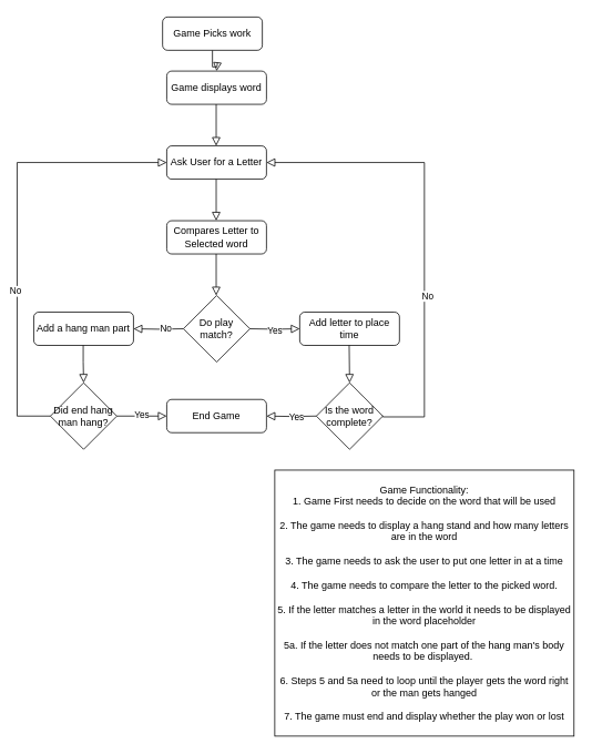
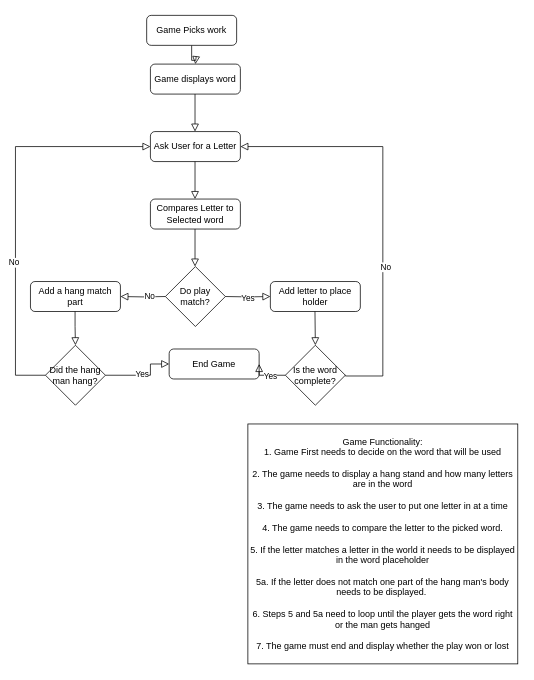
  <mxCell id="0" />
  <mxCell id="1" parent="0" />
  <mxCell id="2" value="" style="rounded=0;html=1;jettySize=auto;orthogonalLoop=1;fontSize=11;endArrow=block;endFill=0;endSize=8;strokeWidth=1;shadow=0;labelBackgroundColor=none;edgeStyle=orthogonalEdgeStyle;" parent="1" source="3" edge="1"><mxGeometry relative="1" as="geometry"><mxPoint x="260" y="85" as="targetPoint" /></mxGeometry></mxCell>
  <mxCell id="3" value="Game Picks work" style="rounded=1;whiteSpace=wrap;html=1;fontSize=12;glass=0;strokeWidth=1;shadow=0;" parent="1" vertex="1"><mxGeometry x="195" y="20" width="120" height="40" as="geometry" /></mxCell>
  <mxCell id="4" value="Ask User for a Letter" style="rounded=1;whiteSpace=wrap;html=1;fontSize=12;glass=0;strokeWidth=1;shadow=0;" parent="1" vertex="1"><mxGeometry x="200" y="175" width="120" height="40" as="geometry" /></mxCell>
  <mxCell id="5" value="Game Functionality:&lt;br&gt;1. Game First needs to decide on the word that will be used&lt;br&gt;&lt;br&gt;2. The game needs to display a hang stand and how many letters are in the word&lt;br&gt;&lt;br&gt;3. The game needs to ask the user to put one letter in at a time&lt;br&gt;&lt;br&gt;4. The game needs to compare the letter to the picked word.&lt;br&gt;&lt;br&gt;5. If the letter matches a letter in the world it needs to be displayed in the word placeholder&lt;br&gt;&lt;br&gt;5a. If the letter does not match one part of the hang man's body needs to be displayed.&amp;nbsp;&lt;br&gt;&lt;br&gt;6. Steps 5 and 5a need to loop until the player gets the word right or the man gets hanged&lt;br&gt;&lt;br&gt;7. The game must end and display whether the play won or lost" style="whiteSpace=wrap;html=1;" vertex="1" parent="1"><mxGeometry x="330" y="565" width="360" height="320" as="geometry" /></mxCell>
  <mxCell id="6" value="Game displays word" style="rounded=1;whiteSpace=wrap;html=1;fontSize=12;glass=0;strokeWidth=1;shadow=0;" vertex="1" parent="1"><mxGeometry x="200" y="85" width="120" height="40" as="geometry" /></mxCell>
  <mxCell id="7" value="" style="rounded=0;html=1;jettySize=auto;orthogonalLoop=1;fontSize=11;endArrow=block;endFill=0;endSize=8;strokeWidth=1;shadow=0;labelBackgroundColor=none;edgeStyle=orthogonalEdgeStyle;" edge="1" parent="1"><mxGeometry relative="1" as="geometry"><mxPoint x="259.5" y="125" as="sourcePoint" /><mxPoint x="259.5" y="175" as="targetPoint" /></mxGeometry></mxCell>
  <mxCell id="8" value="" style="rounded=0;html=1;jettySize=auto;orthogonalLoop=1;fontSize=11;endArrow=block;endFill=0;endSize=8;strokeWidth=1;shadow=0;labelBackgroundColor=none;edgeStyle=orthogonalEdgeStyle;" edge="1" parent="1"><mxGeometry relative="1" as="geometry"><mxPoint x="259.5" y="215" as="sourcePoint" /><mxPoint x="259.5" y="265" as="targetPoint" /></mxGeometry></mxCell>
  <mxCell id="9" value="Compares Letter to Selected word" style="rounded=1;whiteSpace=wrap;html=1;fontSize=12;glass=0;strokeWidth=1;shadow=0;" vertex="1" parent="1"><mxGeometry x="200" y="265" width="120" height="40" as="geometry" /></mxCell>
  <mxCell id="10" value="" style="rounded=0;html=1;jettySize=auto;orthogonalLoop=1;fontSize=11;endArrow=block;endFill=0;endSize=8;strokeWidth=1;shadow=0;labelBackgroundColor=none;edgeStyle=orthogonalEdgeStyle;" edge="1" parent="1"><mxGeometry relative="1" as="geometry"><mxPoint x="259.5" y="305" as="sourcePoint" /><mxPoint x="259.5" y="355" as="targetPoint" /></mxGeometry></mxCell>
  <mxCell id="11" value="Do play match?" style="rhombus;whiteSpace=wrap;html=1;" vertex="1" parent="1"><mxGeometry x="220" y="355" width="80" height="80" as="geometry" /></mxCell>
  <mxCell id="12" value="" style="rounded=0;html=1;jettySize=auto;orthogonalLoop=1;fontSize=11;endArrow=block;endFill=0;endSize=8;strokeWidth=1;shadow=0;labelBackgroundColor=none;edgeStyle=orthogonalEdgeStyle;" edge="1" parent="1" target="17"><mxGeometry relative="1" as="geometry"><mxPoint x="220" y="395" as="sourcePoint" /><mxPoint x="220" y="445" as="targetPoint" /></mxGeometry></mxCell>
  <mxCell id="13" value="No" style="edgeLabel;html=1;align=center;verticalAlign=middle;resizable=0;points=[];" vertex="1" connectable="0" parent="12"><mxGeometry x="-0.31" y="-1" relative="1" as="geometry"><mxPoint as="offset" /></mxGeometry></mxCell>
  <mxCell id="14" value="" style="rounded=0;html=1;jettySize=auto;orthogonalLoop=1;fontSize=11;endArrow=block;endFill=0;endSize=8;strokeWidth=1;shadow=0;labelBackgroundColor=none;edgeStyle=orthogonalEdgeStyle;entryX=0;entryY=0.5;entryDx=0;entryDy=0;" edge="1" parent="1" target="16"><mxGeometry relative="1" as="geometry"><mxPoint x="300" y="395" as="sourcePoint" /><mxPoint x="330" y="395" as="targetPoint" /></mxGeometry></mxCell>
  <mxCell id="15" value="Yes" style="edgeLabel;html=1;align=center;verticalAlign=middle;resizable=0;points=[];" vertex="1" connectable="0" parent="14"><mxGeometry y="-1" relative="1" as="geometry"><mxPoint as="offset" /></mxGeometry></mxCell>
- <mxCell id="16" value="Add letter to place time" style="rounded=1;whiteSpace=wrap;html=1;fontSize=12;glass=0;strokeWidth=1;shadow=0;" vertex="1" parent="1"><mxGeometry x="360" y="375" width="120" height="40" as="geometry" /></mxCell>
- <mxCell id="17" value="Add a hang man part" style="rounded=1;whiteSpace=wrap;html=1;fontSize=12;glass=0;strokeWidth=1;shadow=0;" vertex="1" parent="1"><mxGeometry x="40" y="375" width="120" height="40" as="geometry" /></mxCell>
+ <mxCell id="16" value="Add letter to place holder" style="rounded=1;whiteSpace=wrap;html=1;fontSize=12;glass=0;strokeWidth=1;shadow=0;" vertex="1" parent="1"><mxGeometry x="360" y="375" width="120" height="40" as="geometry" /></mxCell>
+ <mxCell id="17" value="Add a hang match part" style="rounded=1;whiteSpace=wrap;html=1;fontSize=12;glass=0;strokeWidth=1;shadow=0;" vertex="1" parent="1"><mxGeometry x="40" y="375" width="120" height="40" as="geometry" /></mxCell>
  <mxCell id="18" value="" style="rounded=0;html=1;jettySize=auto;orthogonalLoop=1;fontSize=11;endArrow=block;endFill=0;endSize=8;strokeWidth=1;shadow=0;labelBackgroundColor=none;edgeStyle=orthogonalEdgeStyle;entryX=0.5;entryY=0;entryDx=0;entryDy=0;" edge="1" parent="1" target="20"><mxGeometry relative="1" as="geometry"><mxPoint x="99.5" y="415" as="sourcePoint" /><mxPoint x="99.5" y="465" as="targetPoint" /><Array as="points"><mxPoint x="100" y="435" /><mxPoint x="100" y="435" /></Array></mxGeometry></mxCell>
  <mxCell id="19" value="" style="rounded=0;html=1;jettySize=auto;orthogonalLoop=1;fontSize=11;endArrow=block;endFill=0;endSize=8;strokeWidth=1;shadow=0;labelBackgroundColor=none;edgeStyle=orthogonalEdgeStyle;entryX=0.5;entryY=0;entryDx=0;entryDy=0;" edge="1" parent="1" target="21"><mxGeometry relative="1" as="geometry"><mxPoint x="419.5" y="415" as="sourcePoint" /><mxPoint x="419.5" y="465" as="targetPoint" /></mxGeometry></mxCell>
- <mxCell id="20" value="Did end hang man hang?" style="rhombus;whiteSpace=wrap;html=1;" vertex="1" parent="1"><mxGeometry x="60" y="460" width="80" height="80" as="geometry" /></mxCell>
+ <mxCell id="20" value="Did the hang man hang?" style="rhombus;whiteSpace=wrap;html=1;" vertex="1" parent="1"><mxGeometry x="60" y="460" width="80" height="80" as="geometry" /></mxCell>
  <mxCell id="21" value="Is the word complete?" style="rhombus;whiteSpace=wrap;html=1;" vertex="1" parent="1"><mxGeometry x="380" y="460" width="80" height="80" as="geometry" /></mxCell>
- <mxCell id="22" value="End Game" style="rounded=1;whiteSpace=wrap;html=1;fontSize=12;glass=0;strokeWidth=1;shadow=0;" vertex="1" parent="1"><mxGeometry x="200" y="480" width="120" height="40" as="geometry" /></mxCell>
+ <mxCell id="22" value="End Game" style="rounded=1;whiteSpace=wrap;html=1;fontSize=12;glass=0;strokeWidth=1;shadow=0;" vertex="1" parent="1"><mxGeometry x="225" y="465" width="120" height="40" as="geometry" /></mxCell>
  <mxCell id="23" value="" style="rounded=0;html=1;jettySize=auto;orthogonalLoop=1;fontSize=11;endArrow=block;endFill=0;endSize=8;strokeWidth=1;shadow=0;labelBackgroundColor=none;edgeStyle=orthogonalEdgeStyle;entryX=0;entryY=0.5;entryDx=0;entryDy=0;" edge="1" parent="1" target="4"><mxGeometry relative="1" as="geometry"><mxPoint x="60" y="500" as="sourcePoint" /><mxPoint x="60.5" y="545" as="targetPoint" /><Array as="points"><mxPoint x="20" y="500" /><mxPoint x="20" y="195" /></Array></mxGeometry></mxCell>
  <mxCell id="24" value="No" style="edgeLabel;html=1;align=center;verticalAlign=middle;resizable=0;points=[];" vertex="1" connectable="0" parent="23"><mxGeometry x="-0.272" y="3" relative="1" as="geometry"><mxPoint as="offset" /></mxGeometry></mxCell>
  <mxCell id="25" value="" style="rounded=0;html=1;jettySize=auto;orthogonalLoop=1;fontSize=11;endArrow=block;endFill=0;endSize=8;strokeWidth=1;shadow=0;labelBackgroundColor=none;edgeStyle=orthogonalEdgeStyle;entryX=0;entryY=0.5;entryDx=0;entryDy=0;" edge="1" parent="1" target="22"><mxGeometry relative="1" as="geometry"><mxPoint x="140" y="500" as="sourcePoint" /><mxPoint x="140.5" y="545" as="targetPoint" /><Array as="points"><mxPoint x="200" y="500" /></Array></mxGeometry></mxCell>
  <mxCell id="26" value="Yes" style="edgeLabel;html=1;align=center;verticalAlign=middle;resizable=0;points=[];" vertex="1" connectable="0" parent="25"><mxGeometry x="-0.033" y="2" relative="1" as="geometry"><mxPoint as="offset" /></mxGeometry></mxCell>
  <mxCell id="27" value="" style="rounded=0;html=1;jettySize=auto;orthogonalLoop=1;fontSize=11;endArrow=block;endFill=0;endSize=8;strokeWidth=1;shadow=0;labelBackgroundColor=none;edgeStyle=orthogonalEdgeStyle;entryX=1;entryY=0.5;entryDx=0;entryDy=0;" edge="1" parent="1" target="22"><mxGeometry relative="1" as="geometry"><mxPoint x="380" y="500" as="sourcePoint" /><mxPoint x="380" y="550" as="targetPoint" /></mxGeometry></mxCell>
  <mxCell id="28" value="Yes" style="edgeLabel;html=1;align=center;verticalAlign=middle;resizable=0;points=[];" vertex="1" connectable="0" parent="27"><mxGeometry x="-0.173" y="1" relative="1" as="geometry"><mxPoint as="offset" /></mxGeometry></mxCell>
  <mxCell id="29" value="" style="rounded=0;html=1;jettySize=auto;orthogonalLoop=1;fontSize=11;endArrow=block;endFill=0;endSize=8;strokeWidth=1;shadow=0;labelBackgroundColor=none;edgeStyle=orthogonalEdgeStyle;entryX=1;entryY=0.5;entryDx=0;entryDy=0;" edge="1" parent="1" target="4"><mxGeometry relative="1" as="geometry"><mxPoint x="460" y="500" as="sourcePoint" /><mxPoint x="460" y="550" as="targetPoint" /><Array as="points"><mxPoint x="460" y="501" /><mxPoint x="510" y="501" /><mxPoint x="510" y="195" /></Array></mxGeometry></mxCell>
  <mxCell id="30" value="No" style="edgeLabel;html=1;align=center;verticalAlign=middle;resizable=0;points=[];" vertex="1" connectable="0" parent="29"><mxGeometry x="-0.28" y="-3" relative="1" as="geometry"><mxPoint as="offset" /></mxGeometry></mxCell>
